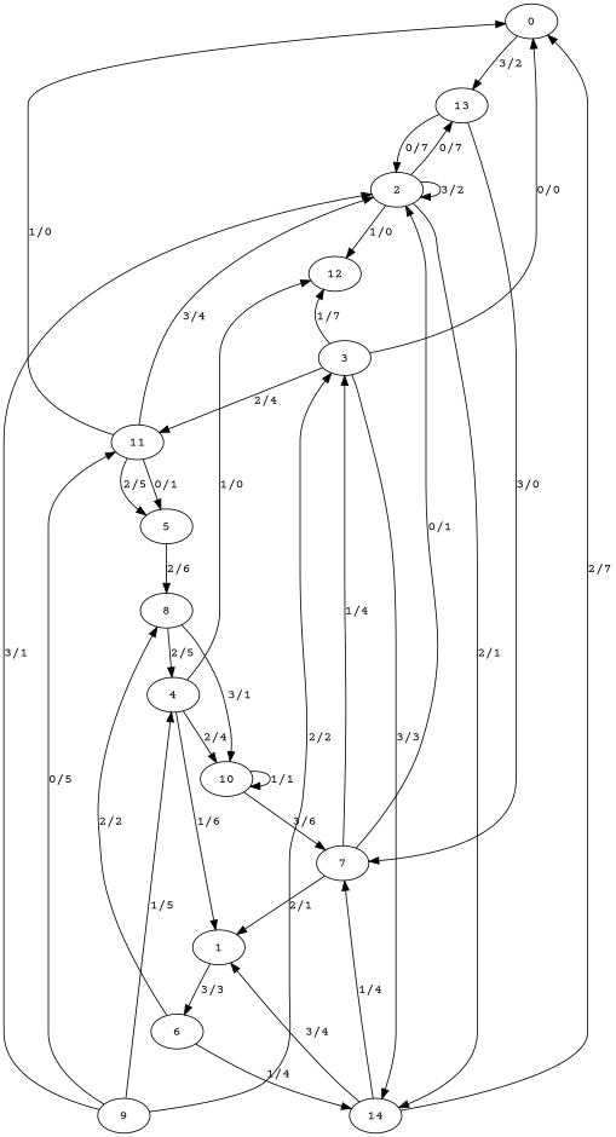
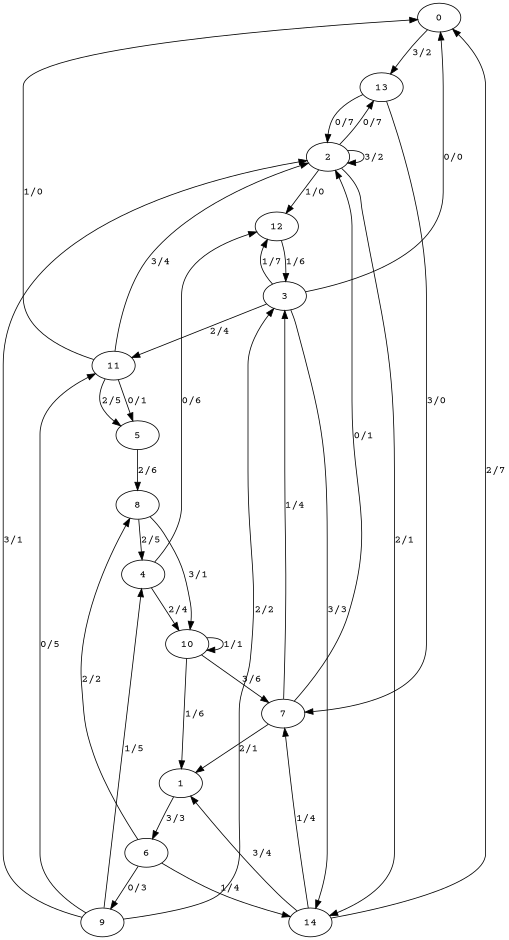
  digraph {
    fontname="Courier Prime"
    node [fontname="Courier Prime"]
    edge [fontname="Courier Prime"]
    0
    13
    2
    7
    6
    14
    8
    9
    12
    3
    1
    11
    5
    4
    10
    0 -> 13 [label="3/2"]
    13 -> 2 [label="0/7"]
    13 -> 7 [label="3/0"]
    2 -> 13 [label="0/7"]
    2 -> 2 [label="3/2"]
    2 -> 14 [label="2/1"]
    2 -> 12 [label="1/0"]
    7 -> 2 [label="0/1"]
    7 -> 3 [label="1/4"]
    7 -> 1 [label="2/1"]
    6 -> 14 [label="1/4"]
    6 -> 8 [label="2/2"]
+   6 -> 9 [label="0/3"]
    14 -> 0 [label="2/7"]
    14 -> 7 [label="1/4"]
    14 -> 1 [label="3/4"]
    8 -> 4 [label="2/5"]
    8 -> 10 [label="3/1"]
    9 -> 2 [label="3/1"]
    9 -> 3 [label="2/2"]
    9 -> 11 [label="0/5"]
    9 -> 4 [label="1/5"]
+   12 -> 3 [label="1/6"]
    3 -> 0 [label="0/0"]
    3 -> 14 [label="3/3"]
    3 -> 12 [label="1/7"]
    3 -> 11 [label="2/4"]
    1 -> 6 [label="3/3"]
    11 -> 0 [label="1/0"]
    11 -> 2 [label="3/4"]
    11 -> 5 [label="0/1"]
    11 -> 5 [label="2/5"]
    5 -> 8 [label="2/6"]
-   4 -> 12 [label="1/0"]
-   4 -> 1 [label="1/6"]
+   4 -> 12 [label="0/6"]
+   10 -> 1 [label="1/6"]
    4 -> 10 [label="2/4"]
    10 -> 7 [label="3/6"]
    10 -> 10 [label="1/1"]
  }
